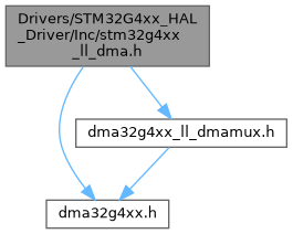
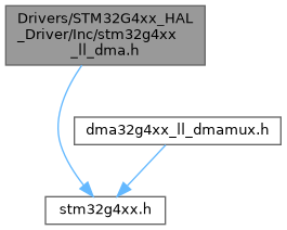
  digraph {
    node [color=grey40 fillcolor=white fontname=Helvetica fontsize=10 shape=box style=filled]
    edge [color=steelblue1 fontname=Helvetica fontsize=10 labelfontname=Helvetica labelfontsize=10 style=solid]
    n1 [color=gray40 fillcolor=grey60 fontcolor=black height=0.2 label="Drivers/STM32G4xx_HAL\l_Driver/Inc/stm32g4xx\l_ll_dma.h" width=0.4]
-   n2 [height=0.2 label="dma32g4xx.h" width=0.4]
+   n2 [height=0.2 label="stm32g4xx.h" width=0.4]
    n3 [height=0.2 label="dma32g4xx_ll_dmamux.h" width=0.4]
    n1 -> n2
-   n1 -> n3
    n3 -> n2
  }
